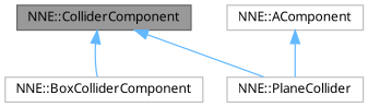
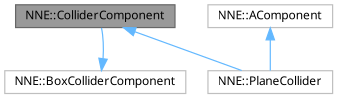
  digraph {
    fontname="Noto Sans"
    node [color=grey75 fillcolor=white fontname="Noto Sans" fontsize=10 shape=box style=filled]
    edge [color=steelblue1 dir=back fontname="Noto Sans" fontsize=10 labelfontname=Helvetica labelfontsize=10 style=solid]
    n1 [color=gray40 fillcolor=grey60 fontcolor=black height=0.2 label="NNE::ColliderComponent" width=0.4]
    n2 [height=0.2 label="NNE::BoxColliderComponent" width=0.4]
    n3 [height=0.2 label="NNE::PlaneCollider" width=0.4]
    n4 [height=0.2 label="NNE::AComponent" width=0.4]
-   n1 -> n2
+   n2 -> n1
    n1 -> n3
    n4 -> n3
  }
